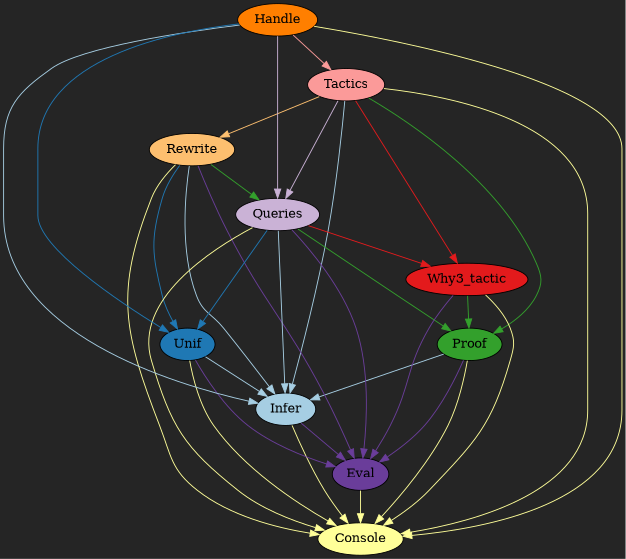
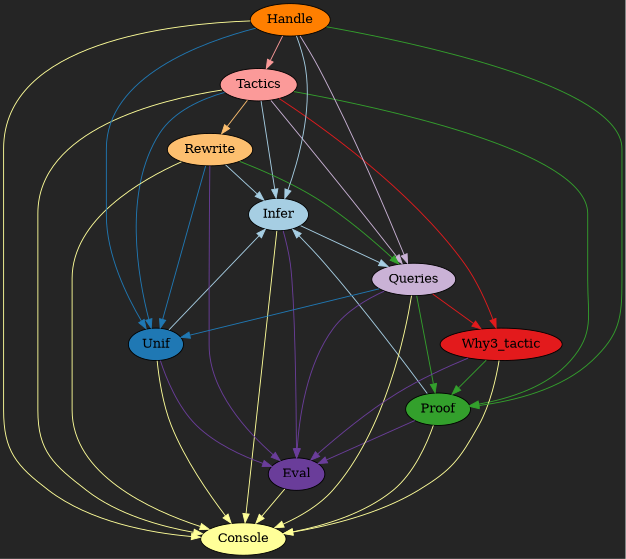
  digraph {
    bgcolor="#252525"
    node [style=filled]
    edge [color="#ffff99" fillcolor="#ffff99" fontcolor="#ffff99"]
    Infer [fillcolor="#a6cee3"]
    Eval [fillcolor="#6a3d9a"]
    Console [fillcolor="#ffff99"]
    Unif [fillcolor="#1f78b4"]
    Proof [fillcolor="#33a02c"]
    Tactics [fillcolor="#fb9a99"]
    Rewrite [fillcolor="#fdbf6f"]
    Queries [fillcolor="#cab2d6"]
    Why3_tactic [fillcolor="#e31a1c"]
    Handle [fillcolor="#ff7f00"]
    Infer -> Eval [color="#6a3d9a" fillcolor="#6a3d9a" fontcolor="#6a3d9a"]
    Infer -> Console
    Eval -> Console
    Unif -> Infer [color="#a6cee3" fillcolor="#a6cee3" fontcolor="#a6cee3"]
    Unif -> Eval [color="#6a3d9a" fillcolor="#6a3d9a" fontcolor="#6a3d9a"]
    Unif -> Console
    Proof -> Infer [color="#a6cee3" fillcolor="#a6cee3" fontcolor="#a6cee3"]
    Proof -> Eval [color="#6a3d9a" fillcolor="#6a3d9a" fontcolor="#6a3d9a"]
    Proof -> Console
    Tactics -> Infer [color="#a6cee3" fillcolor="#a6cee3" fontcolor="#a6cee3"]
    Tactics -> Console
+   Tactics -> Unif [color="#1f78b4" fillcolor="#1f78b4" fontcolor="#1f78b4"]
    Tactics -> Proof [color="#33a02c" fillcolor="#33a02c" fontcolor="#33a02c"]
    Tactics -> Rewrite [color="#fdbf6f" fillcolor="#fdbf6f" fontcolor="#fdbf6f"]
    Tactics -> Queries [color="#cab2d6" fillcolor="#cab2d6" fontcolor="#cab2d6"]
    Tactics -> Why3_tactic [color="#e31a1c" fillcolor="#e31a1c" fontcolor="#e31a1c"]
    Rewrite -> Infer [color="#a6cee3" fillcolor="#a6cee3" fontcolor="#a6cee3"]
    Rewrite -> Eval [color="#6a3d9a" fillcolor="#6a3d9a" fontcolor="#6a3d9a"]
    Rewrite -> Console
    Rewrite -> Unif [color="#1f78b4" fillcolor="#1f78b4" fontcolor="#1f78b4"]
    Rewrite -> Queries [color="#33a02c" fillcolor="#33a02c" fontcolor="#33a02c"]
-   Queries -> Infer [color="#a6cee3" fillcolor="#a6cee3" fontcolor="#a6cee3"]
+   Infer -> Queries [color="#a6cee3" fillcolor="#a6cee3" fontcolor="#a6cee3"]
    Queries -> Eval [color="#6a3d9a" fillcolor="#6a3d9a" fontcolor="#6a3d9a"]
    Queries -> Console
    Queries -> Unif [color="#1f78b4" fillcolor="#1f78b4" fontcolor="#1f78b4"]
    Queries -> Proof [color="#33a02c" fillcolor="#33a02c" fontcolor="#33a02c"]
    Queries -> Why3_tactic [color="#e31a1c" fillcolor="#e31a1c" fontcolor="#e31a1c"]
    Why3_tactic -> Eval [color="#6a3d9a" fillcolor="#6a3d9a" fontcolor="#6a3d9a"]
    Why3_tactic -> Console
    Why3_tactic -> Proof [color="#33a02c" fillcolor="#33a02c" fontcolor="#33a02c"]
    Handle -> Infer [color="#a6cee3" fillcolor="#a6cee3" fontcolor="#a6cee3"]
    Handle -> Console
    Handle -> Unif [color="#1f78b4" fillcolor="#1f78b4" fontcolor="#1f78b4"]
+   Handle -> Proof [color="#33a02c" fillcolor="#33a02c" fontcolor="#33a02c"]
    Handle -> Tactics [color="#fb9a99" fillcolor="#fb9a99" fontcolor="#fb9a99"]
    Handle -> Queries [color="#cab2d6" fillcolor="#cab2d6" fontcolor="#cab2d6"]
  }
